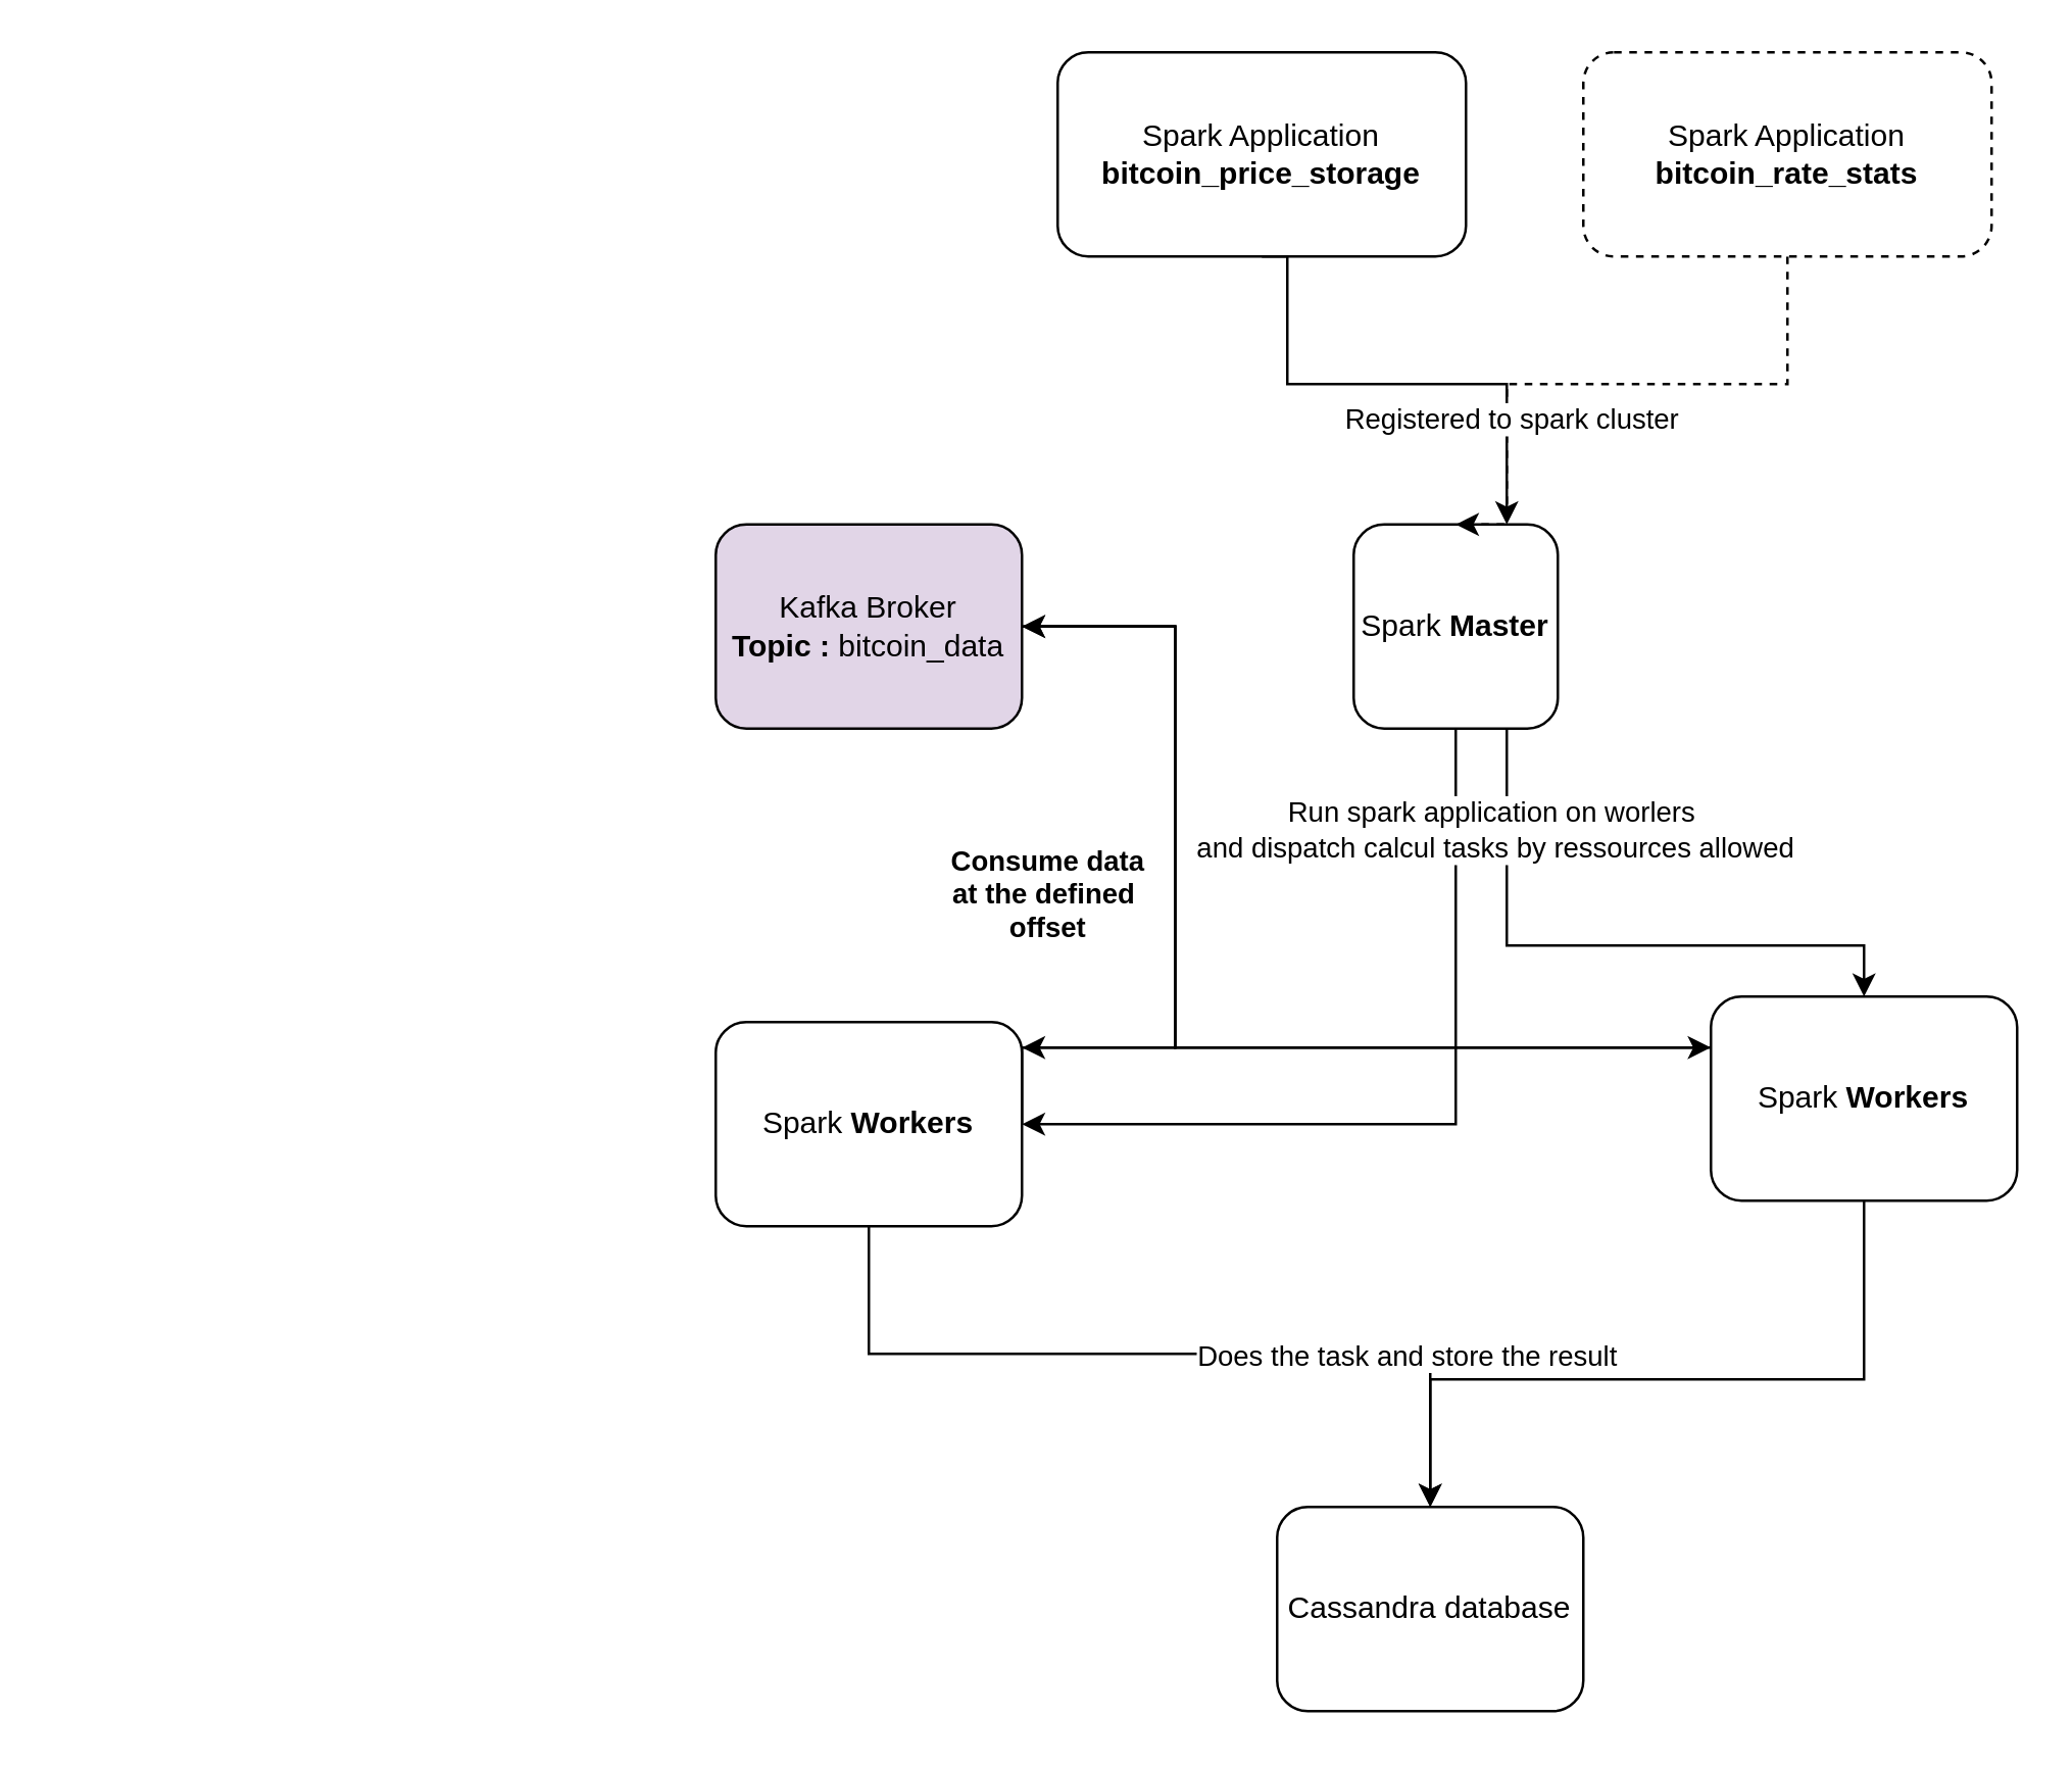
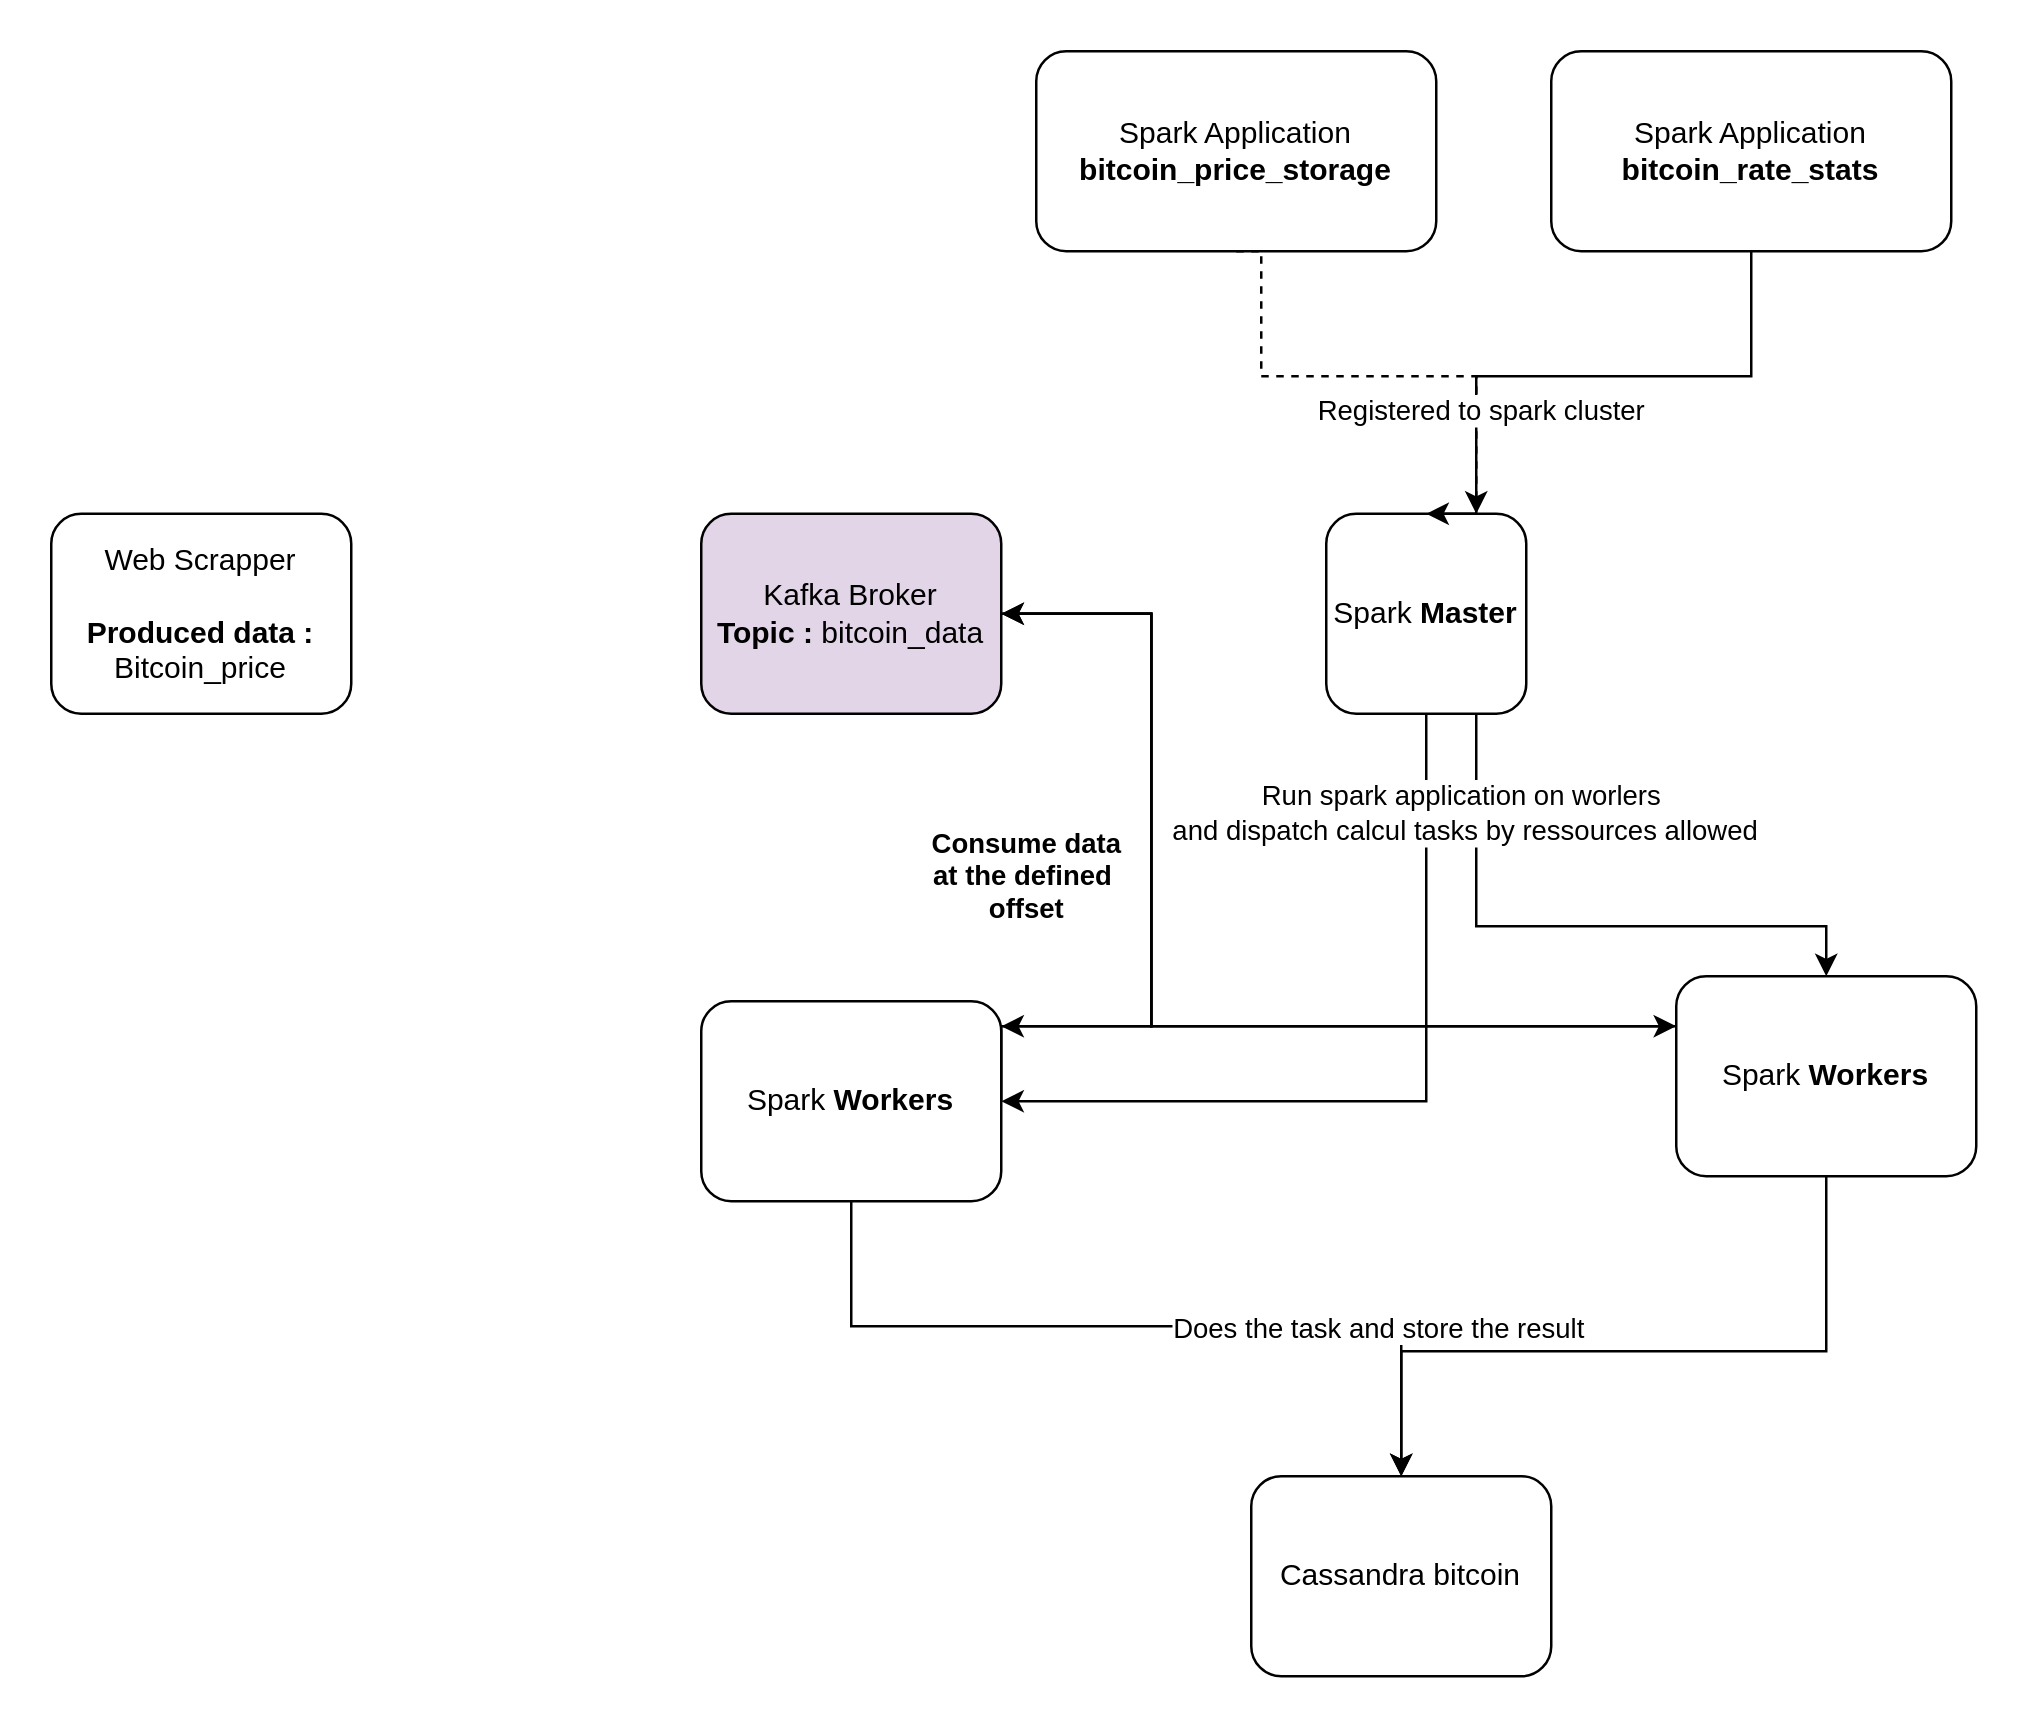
  <mxCell id="0" />
  <mxCell id="1" parent="0" />
+ <mxCell id="2" value="&lt;div&gt;Web Scrapper &lt;br&gt;&lt;/div&gt;&lt;div&gt;&lt;br&gt;&lt;/div&gt;&lt;div&gt;&lt;b&gt;Produced data :&lt;/b&gt;&lt;br&gt;Bitcoin_price&lt;br&gt;&lt;/div&gt;" style="rounded=1;whiteSpace=wrap;html=1;fontSize=12;glass=0;strokeWidth=1;shadow=0;" parent="1" vertex="1"><mxGeometry x="20" y="205" width="120" height="80" as="geometry" /></mxCell>
  <mxCell id="3" style="edgeStyle=orthogonalEdgeStyle;rounded=0;orthogonalLoop=1;jettySize=auto;html=1;exitX=1;exitY=0.5;exitDx=0;exitDy=0;entryX=0;entryY=0.25;entryDx=0;entryDy=0;" edge="1" parent="1" source="5" target="16"><mxGeometry relative="1" as="geometry"><Array as="points"><mxPoint x="460" y="245" /><mxPoint x="460" y="410" /></Array></mxGeometry></mxCell>
  <mxCell id="4" style="edgeStyle=orthogonalEdgeStyle;rounded=0;orthogonalLoop=1;jettySize=auto;html=1;exitX=1;exitY=0.5;exitDx=0;exitDy=0;entryX=1;entryY=0.125;entryDx=0;entryDy=0;entryPerimeter=0;" edge="1" parent="1" source="5" target="14"><mxGeometry relative="1" as="geometry"><Array as="points"><mxPoint x="460" y="245" /><mxPoint x="460" y="410" /></Array></mxGeometry></mxCell>
  <mxCell id="5" value="&lt;div&gt;Kafka Broker&lt;/div&gt;&lt;div&gt;&lt;b&gt;Topic :&lt;/b&gt; bitcoin_data&lt;/div&gt;" style="rounded=1;whiteSpace=wrap;html=1;fontSize=12;glass=0;strokeWidth=1;shadow=0;fillColor=#e1d5e7;" vertex="1" parent="1"><mxGeometry x="280" y="205" width="120" height="80" as="geometry" /></mxCell>
  <mxCell id="6" value="&lt;div&gt;&lt;b&gt;Consume data&lt;/b&gt;&lt;/div&gt;&lt;div&gt;&lt;b&gt;at the defined&amp;nbsp;&lt;/b&gt;&lt;/div&gt;&lt;div&gt;&lt;b&gt; offset&lt;br&gt;&lt;/b&gt;&lt;/div&gt;" style="edgeStyle=orthogonalEdgeStyle;rounded=0;orthogonalLoop=1;jettySize=auto;html=1;entryX=1;entryY=0.5;entryDx=0;entryDy=0;exitX=0;exitY=0.25;exitDx=0;exitDy=0;" edge="1" parent="1"><mxGeometry x="0.241" y="50" relative="1" as="geometry"><mxPoint x="670" y="410" as="sourcePoint" /><mxPoint x="400" y="245" as="targetPoint" /><Array as="points"><mxPoint x="460" y="410" /><mxPoint x="460" y="245" /></Array><mxPoint as="offset" /></mxGeometry></mxCell>
  <mxCell id="7" style="edgeStyle=orthogonalEdgeStyle;rounded=0;orthogonalLoop=1;jettySize=auto;html=1;exitX=0.5;exitY=1;exitDx=0;exitDy=0;entryX=0.5;entryY=0;entryDx=0;entryDy=0;" edge="1" parent="1" source="10" target="16"><mxGeometry relative="1" as="geometry"><Array as="points"><mxPoint x="590" y="370" /><mxPoint x="730" y="370" /></Array></mxGeometry></mxCell>
  <mxCell id="8" style="edgeStyle=orthogonalEdgeStyle;rounded=0;orthogonalLoop=1;jettySize=auto;html=1;exitX=0.5;exitY=1;exitDx=0;exitDy=0;entryX=1;entryY=0.5;entryDx=0;entryDy=0;" edge="1" parent="1" source="10" target="14"><mxGeometry relative="1" as="geometry" /></mxCell>
  <mxCell id="9" value="&lt;div&gt;Run spark application on worlers&lt;/div&gt;&lt;div&gt;&amp;nbsp;and dispatch calcul tasks by ressources allowed&lt;/div&gt;" style="edgeLabel;html=1;align=center;verticalAlign=middle;resizable=0;points=[];" vertex="1" connectable="0" parent="8"><mxGeometry x="-0.699" relative="1" as="geometry"><mxPoint x="13" y="-10" as="offset" /></mxGeometry></mxCell>
  <mxCell id="10" value="&lt;div&gt;Spark &lt;b&gt;Master&lt;/b&gt;&lt;br&gt;&lt;/div&gt;" style="rounded=1;whiteSpace=wrap;html=1;fontSize=12;glass=0;strokeWidth=1;shadow=0;" vertex="1" parent="1"><mxGeometry x="530" y="205" width="80" height="80" as="geometry" /></mxCell>
  <mxCell id="11" style="edgeStyle=orthogonalEdgeStyle;rounded=0;orthogonalLoop=1;jettySize=auto;html=1;exitX=1;exitY=0.5;exitDx=0;exitDy=0;entryX=1;entryY=0.5;entryDx=0;entryDy=0;" edge="1" parent="1" source="14" target="5"><mxGeometry relative="1" as="geometry"><Array as="points"><mxPoint x="400" y="410" /><mxPoint x="460" y="410" /><mxPoint x="460" y="245" /></Array></mxGeometry></mxCell>
  <mxCell id="12" style="edgeStyle=orthogonalEdgeStyle;rounded=0;orthogonalLoop=1;jettySize=auto;html=1;exitX=0.5;exitY=1;exitDx=0;exitDy=0;" edge="1" parent="1" source="14" target="22"><mxGeometry relative="1" as="geometry"><Array as="points"><mxPoint x="340" y="530" /><mxPoint x="560" y="530" /></Array></mxGeometry></mxCell>
  <mxCell id="13" value="Does the task and store the result" style="edgeLabel;html=1;align=center;verticalAlign=middle;resizable=0;points=[];" vertex="1" connectable="0" parent="12"><mxGeometry x="0.576" relative="1" as="geometry"><mxPoint as="offset" /></mxGeometry></mxCell>
  <mxCell id="14" value="&lt;div&gt;Spark &lt;b&gt;Workers&lt;/b&gt;&lt;/div&gt;" style="rounded=1;whiteSpace=wrap;html=1;fontSize=12;glass=0;strokeWidth=1;shadow=0;" vertex="1" parent="1"><mxGeometry x="280" y="400" width="120" height="80" as="geometry" /></mxCell>
  <mxCell id="15" style="edgeStyle=orthogonalEdgeStyle;rounded=0;orthogonalLoop=1;jettySize=auto;html=1;exitX=0.5;exitY=1;exitDx=0;exitDy=0;" edge="1" parent="1" source="16"><mxGeometry relative="1" as="geometry"><mxPoint x="560" y="590" as="targetPoint" /><Array as="points"><mxPoint x="730" y="540" /><mxPoint x="560" y="540" /></Array></mxGeometry></mxCell>
  <mxCell id="16" value="&lt;div&gt;Spark &lt;b&gt;Workers&lt;/b&gt;&lt;/div&gt;" style="rounded=1;whiteSpace=wrap;html=1;fontSize=12;glass=0;strokeWidth=1;shadow=0;" vertex="1" parent="1"><mxGeometry x="670" y="390" width="120" height="80" as="geometry" /></mxCell>
- <mxCell id="17" style="edgeStyle=orthogonalEdgeStyle;rounded=0;orthogonalLoop=1;jettySize=auto;html=1;exitX=0.5;exitY=1;exitDx=0;exitDy=0;" edge="1" parent="1" source="18" target="10"><mxGeometry relative="1" as="geometry"><Array as="points"><mxPoint x="504" y="150" /><mxPoint x="590" y="150" /></Array></mxGeometry></mxCell>
+ <mxCell id="17" style="edgeStyle=orthogonalEdgeStyle;rounded=0;orthogonalLoop=1;jettySize=auto;html=1;exitX=0.5;exitY=1;exitDx=0;exitDy=0;dashed=1;" edge="1" parent="1" source="18" target="10"><mxGeometry relative="1" as="geometry"><Array as="points"><mxPoint x="504" y="150" /><mxPoint x="590" y="150" /></Array></mxGeometry></mxCell>
  <mxCell id="18" value="&lt;div&gt;Spark Application&lt;b&gt; bitcoin_price_storage&lt;/b&gt;&lt;br&gt;&lt;/div&gt;" style="rounded=1;whiteSpace=wrap;html=1;fontSize=12;glass=0;strokeWidth=1;shadow=0;" vertex="1" parent="1"><mxGeometry x="414" y="20" width="160" height="80" as="geometry" /></mxCell>
- <mxCell id="19" style="edgeStyle=orthogonalEdgeStyle;rounded=0;orthogonalLoop=1;jettySize=auto;html=1;exitX=0.5;exitY=1;exitDx=0;exitDy=0;entryX=0.5;entryY=0;entryDx=0;entryDy=0;dashed=1;" edge="1" parent="1" source="21" target="10"><mxGeometry relative="1" as="geometry"><Array as="points"><mxPoint x="700" y="150" /><mxPoint x="590" y="150" /></Array></mxGeometry></mxCell>
+ <mxCell id="19" style="edgeStyle=orthogonalEdgeStyle;rounded=0;orthogonalLoop=1;jettySize=auto;html=1;exitX=0.5;exitY=1;exitDx=0;exitDy=0;entryX=0.5;entryY=0;entryDx=0;entryDy=0;" edge="1" parent="1" source="21" target="10"><mxGeometry relative="1" as="geometry"><Array as="points"><mxPoint x="700" y="150" /><mxPoint x="590" y="150" /></Array></mxGeometry></mxCell>
  <mxCell id="20" value="Registered to spark cluster" style="edgeLabel;html=1;align=center;verticalAlign=middle;resizable=0;points=[];" vertex="1" connectable="0" parent="19"><mxGeometry x="0.47" y="1" relative="1" as="geometry"><mxPoint as="offset" /></mxGeometry></mxCell>
- <mxCell id="21" value="&lt;div&gt;Spark Application&lt;b&gt; bitcoin_rate_stats&lt;/b&gt;&lt;br&gt;&lt;/div&gt;" style="rounded=1;whiteSpace=wrap;html=1;fontSize=12;glass=0;strokeWidth=1;shadow=0;dashed=1;" vertex="1" parent="1"><mxGeometry x="620" y="20" width="160" height="80" as="geometry" /></mxCell>
- <mxCell id="22" value="Cassandra database" style="rounded=1;whiteSpace=wrap;html=1;fontSize=12;glass=0;strokeWidth=1;shadow=0;" vertex="1" parent="1"><mxGeometry x="500" y="590" width="120" height="80" as="geometry" /></mxCell>
+ <mxCell id="21" value="&lt;div&gt;Spark Application&lt;b&gt; bitcoin_rate_stats&lt;/b&gt;&lt;br&gt;&lt;/div&gt;" style="rounded=1;whiteSpace=wrap;html=1;fontSize=12;glass=0;strokeWidth=1;shadow=0;" vertex="1" parent="1"><mxGeometry x="620" y="20" width="160" height="80" as="geometry" /></mxCell>
+ <mxCell id="22" value="Cassandra bitcoin" style="rounded=1;whiteSpace=wrap;html=1;fontSize=12;glass=0;strokeWidth=1;shadow=0;" vertex="1" parent="1"><mxGeometry x="500" y="590" width="120" height="80" as="geometry" /></mxCell>
